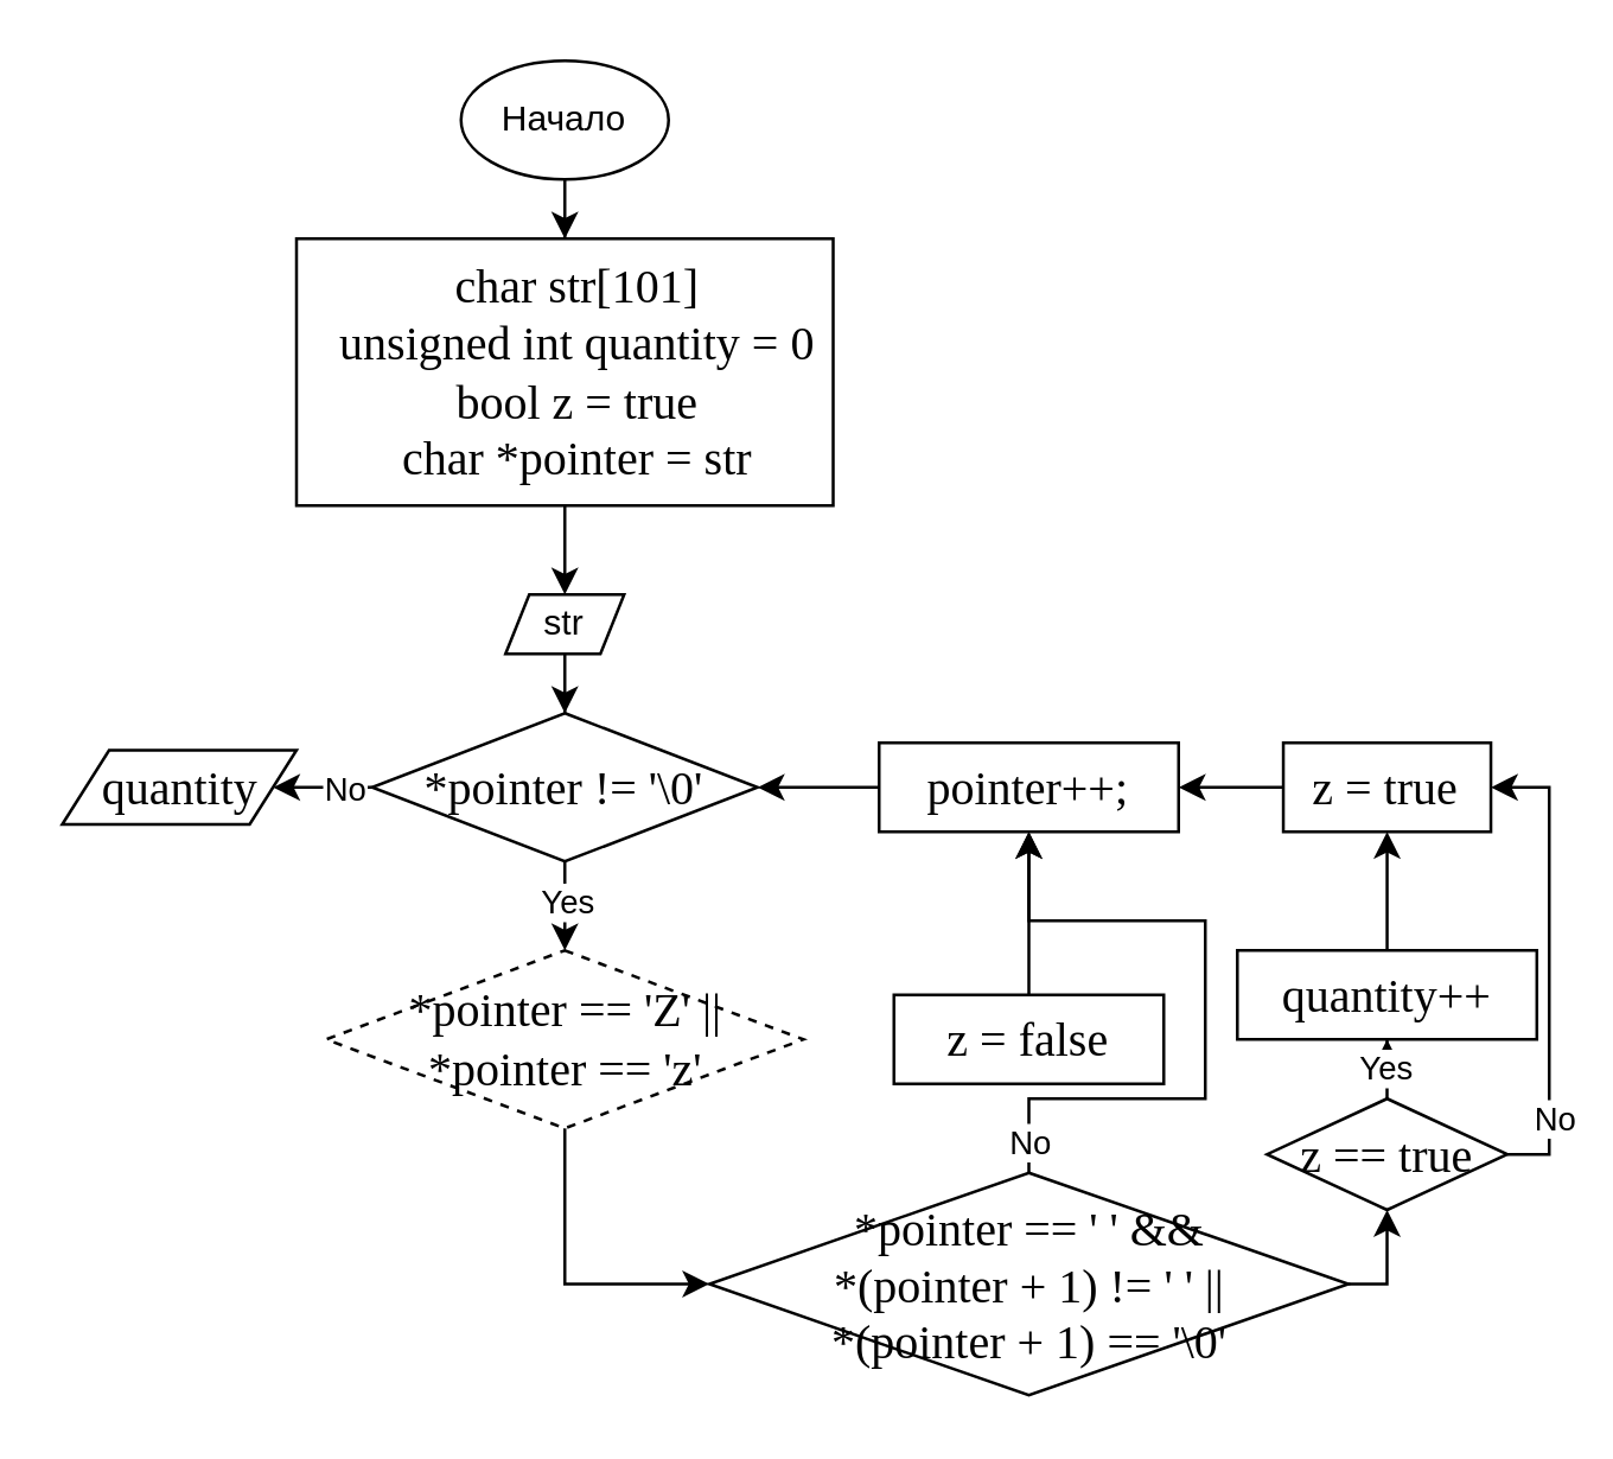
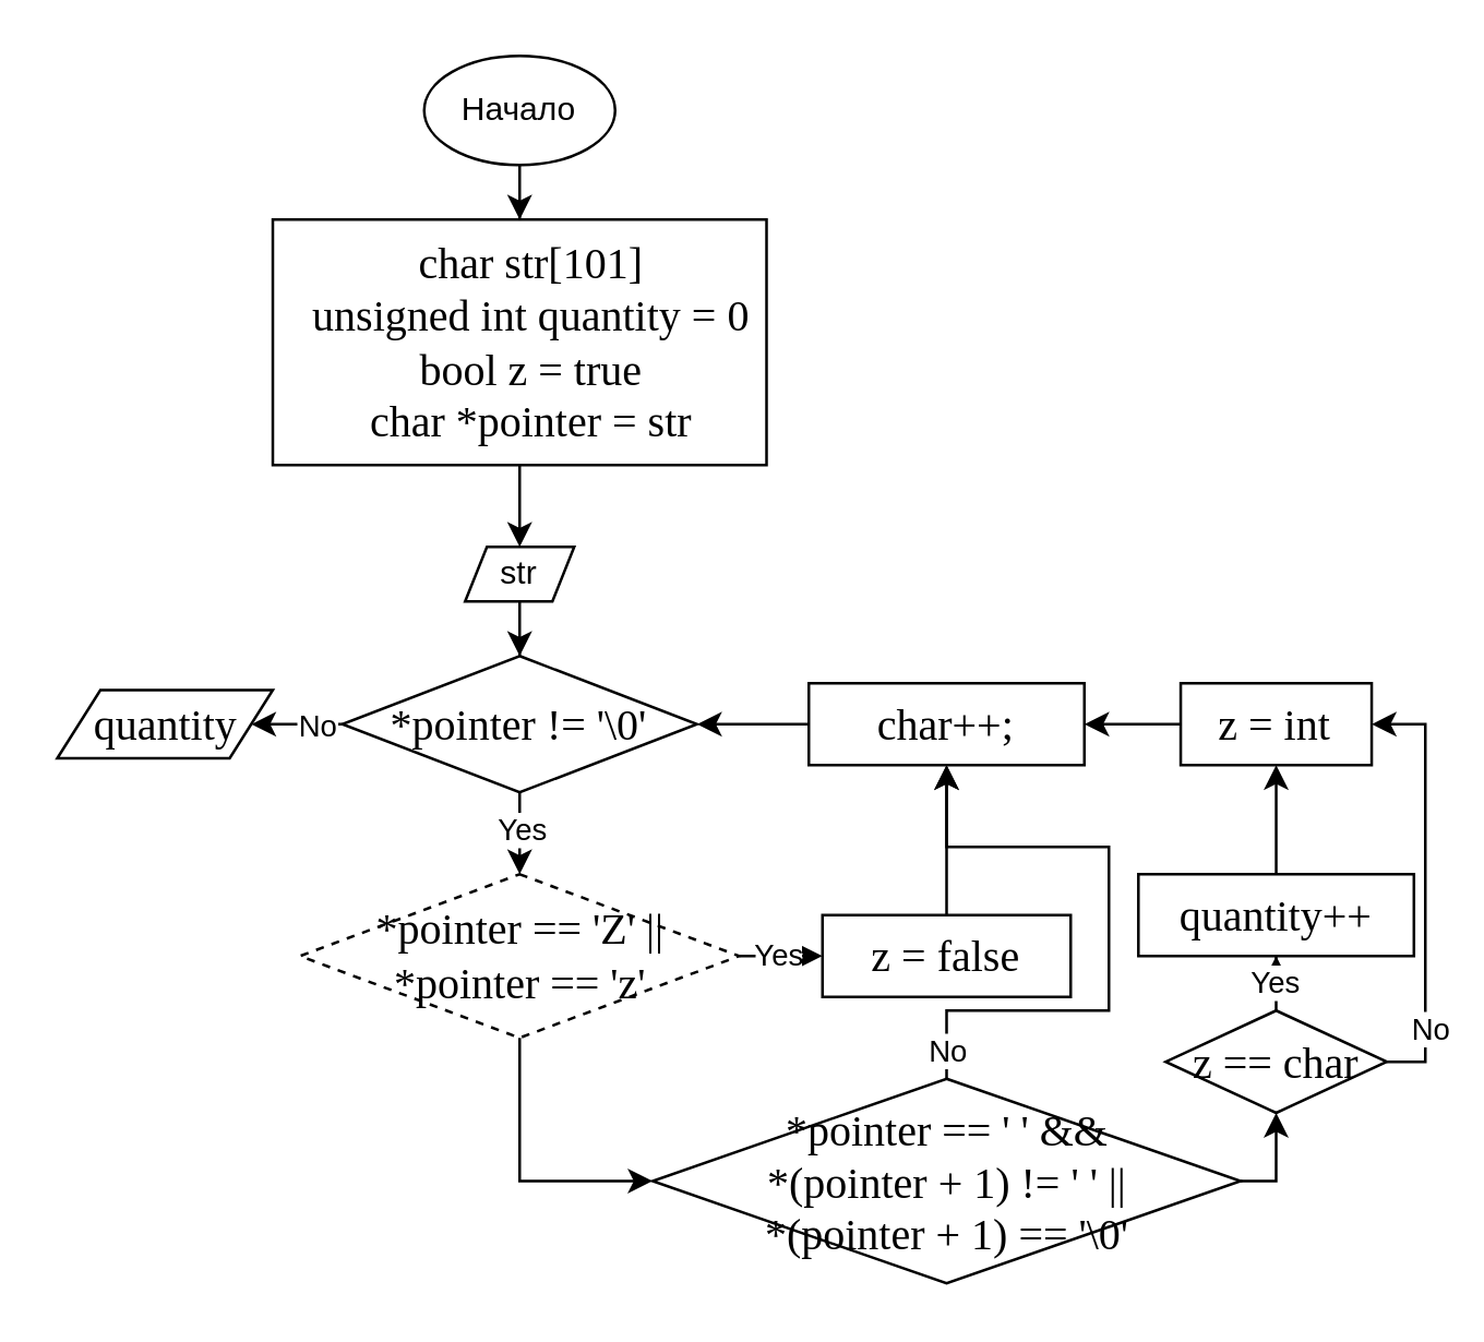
  <mxCell id="0" />
  <mxCell id="1" parent="0" />
  <mxCell id="2" style="edgeStyle=orthogonalEdgeStyle;rounded=0;orthogonalLoop=1;jettySize=auto;html=1;entryX=0.5;entryY=0;entryDx=0;entryDy=0;" edge="1" parent="1" source="3" target="34"><mxGeometry relative="1" as="geometry"><mxPoint x="190" y="210" as="targetPoint" /></mxGeometry></mxCell>
  <mxCell id="3" value="&lt;div&gt;&lt;font face=&quot;times new roman, serif&quot;&gt;&lt;span style=&quot;font-size: 16px&quot;&gt;&amp;nbsp; char str[101]&lt;/span&gt;&lt;/font&gt;&lt;/div&gt;&lt;div&gt;&lt;font face=&quot;times new roman, serif&quot;&gt;&lt;span style=&quot;font-size: 16px&quot;&gt;&amp;nbsp; unsigned int quantity = 0&lt;/span&gt;&lt;/font&gt;&lt;/div&gt;&lt;div&gt;&lt;font face=&quot;times new roman, serif&quot;&gt;&lt;span style=&quot;font-size: 16px&quot;&gt;&amp;nbsp; bool z = true&lt;/span&gt;&lt;/font&gt;&lt;/div&gt;&lt;div&gt;&lt;font face=&quot;times new roman, serif&quot;&gt;&lt;span style=&quot;font-size: 16px&quot;&gt;&amp;nbsp; char *pointer = str&lt;/span&gt;&lt;/font&gt;&lt;/div&gt;" style="rounded=0;whiteSpace=wrap;html=1;" vertex="1" parent="1"><mxGeometry x="99.5" y="80" width="181" height="90" as="geometry" /></mxCell>
  <mxCell id="4" style="edgeStyle=orthogonalEdgeStyle;rounded=0;orthogonalLoop=1;jettySize=auto;html=1;entryX=0.5;entryY=0;entryDx=0;entryDy=0;" edge="1" parent="1" source="8" target="12"><mxGeometry relative="1" as="geometry" /></mxCell>
  <mxCell id="5" value="Yes" style="edgeLabel;html=1;align=center;verticalAlign=middle;resizable=0;points=[];" vertex="1" connectable="0" parent="4"><mxGeometry x="-0.463" relative="1" as="geometry"><mxPoint as="offset" /></mxGeometry></mxCell>
  <mxCell id="6" style="edgeStyle=orthogonalEdgeStyle;rounded=0;orthogonalLoop=1;jettySize=auto;html=1;entryX=1;entryY=0.5;entryDx=0;entryDy=0;" edge="1" parent="1" source="8" target="21"><mxGeometry relative="1" as="geometry"><mxPoint x="85" y="280" as="targetPoint" /></mxGeometry></mxCell>
  <mxCell id="7" value="No" style="edgeLabel;html=1;align=center;verticalAlign=middle;resizable=0;points=[];" vertex="1" connectable="0" parent="6"><mxGeometry x="0.262" relative="1" as="geometry"><mxPoint as="offset" /></mxGeometry></mxCell>
  <mxCell id="8" value="&lt;span lang=&quot;EN-US&quot; style=&quot;font-size: 12pt ; font-family: &amp;#34;times new roman&amp;#34; , serif&quot;&gt;*pointer != '\0'&lt;/span&gt;&lt;span style=&quot;font-size: medium&quot;&gt;&lt;/span&gt;" style="rhombus;whiteSpace=wrap;html=1;" vertex="1" parent="1"><mxGeometry x="125" y="240" width="130" height="50" as="geometry" /></mxCell>
+ <mxCell id="9" style="edgeStyle=orthogonalEdgeStyle;rounded=0;orthogonalLoop=1;jettySize=auto;html=1;" edge="1" parent="1" source="12" target="14"><mxGeometry relative="1" as="geometry" /></mxCell>
+ <mxCell id="10" value="Yes" style="edgeLabel;html=1;align=center;verticalAlign=middle;resizable=0;points=[];" vertex="1" connectable="0" parent="9"><mxGeometry x="0.056" y="-1" relative="1" as="geometry"><mxPoint as="offset" /></mxGeometry></mxCell>
  <mxCell id="11" style="edgeStyle=orthogonalEdgeStyle;rounded=0;orthogonalLoop=1;jettySize=auto;html=1;entryX=0;entryY=0.5;entryDx=0;entryDy=0;" edge="1" parent="1" source="12" target="18"><mxGeometry relative="1" as="geometry" /></mxCell>
  <mxCell id="12" value="&lt;span lang=&quot;EN-US&quot; style=&quot;font-size: 12pt ; font-family: &amp;#34;times new roman&amp;#34; , serif&quot;&gt;*pointer == 'Z' || &lt;br&gt;*pointer == 'z'&lt;/span&gt;&lt;span style=&quot;font-size: medium&quot;&gt;&lt;/span&gt;" style="rhombus;whiteSpace=wrap;html=1;dashed=1;" vertex="1" parent="1"><mxGeometry x="109.5" y="320" width="161" height="60" as="geometry" /></mxCell>
  <mxCell id="13" style="edgeStyle=orthogonalEdgeStyle;rounded=0;orthogonalLoop=1;jettySize=auto;html=1;entryX=0.5;entryY=1;entryDx=0;entryDy=0;" edge="1" parent="1" source="14" target="20"><mxGeometry relative="1" as="geometry" /></mxCell>
  <mxCell id="14" value="&lt;span lang=&quot;EN-US&quot; style=&quot;font-size: 12pt ; font-family: &amp;#34;times new roman&amp;#34; , serif&quot;&gt;z = false&lt;/span&gt;&lt;span style=&quot;font-size: medium&quot;&gt;&lt;/span&gt;" style="rounded=0;whiteSpace=wrap;html=1;fontFamily=Helvetica;fontSize=12;fontColor=#000000;align=center;strokeColor=#000000;fillColor=#ffffff;" vertex="1" parent="1"><mxGeometry x="301" y="335" width="91" height="30" as="geometry" /></mxCell>
  <mxCell id="15" style="edgeStyle=orthogonalEdgeStyle;rounded=0;orthogonalLoop=1;jettySize=auto;html=1;entryX=0.5;entryY=1;entryDx=0;entryDy=0;exitX=0.5;exitY=0;exitDx=0;exitDy=0;" edge="1" parent="1" source="18" target="20"><mxGeometry relative="1" as="geometry"><Array as="points"><mxPoint x="347" y="370" /><mxPoint x="406" y="370" /><mxPoint x="406" y="310" /><mxPoint x="347" y="310" /></Array></mxGeometry></mxCell>
  <mxCell id="16" value="No" style="edgeLabel;html=1;align=center;verticalAlign=middle;resizable=0;points=[];" vertex="1" connectable="0" parent="15"><mxGeometry x="-0.907" relative="1" as="geometry"><mxPoint as="offset" /></mxGeometry></mxCell>
  <mxCell id="17" style="edgeStyle=orthogonalEdgeStyle;rounded=0;orthogonalLoop=1;jettySize=auto;html=1;entryX=0.5;entryY=1;entryDx=0;entryDy=0;" edge="1" parent="1" source="18" target="25"><mxGeometry relative="1" as="geometry"><mxPoint x="486" y="432.5" as="targetPoint" /><Array as="points"><mxPoint x="467" y="433" /><mxPoint x="467" y="408" /></Array></mxGeometry></mxCell>
  <mxCell id="18" value="&lt;span lang=&quot;EN-US&quot; style=&quot;font-size: 12pt ; font-family: &amp;#34;times new roman&amp;#34; , serif&quot;&gt;*pointer == ' ' &amp;amp;&amp;amp; &lt;br&gt;*(pointer + 1) != ' ' || &lt;br&gt;*(pointer + 1) == '\0'&lt;/span&gt;&lt;span style=&quot;font-size: medium&quot;&gt;&lt;/span&gt;" style="rhombus;whiteSpace=wrap;html=1;" vertex="1" parent="1"><mxGeometry x="238.75" y="395" width="215.5" height="75" as="geometry" /></mxCell>
  <mxCell id="19" style="edgeStyle=orthogonalEdgeStyle;rounded=0;orthogonalLoop=1;jettySize=auto;html=1;entryX=1;entryY=0.5;entryDx=0;entryDy=0;" edge="1" parent="1" source="20" target="8"><mxGeometry relative="1" as="geometry" /></mxCell>
- <mxCell id="20" value="&lt;span lang=&quot;FR&quot; style=&quot;font-size: 12pt ; font-family: &amp;#34;times new roman&amp;#34; , serif&quot;&gt;pointer++;&lt;/span&gt;&lt;span style=&quot;font-size: medium&quot;&gt;&lt;/span&gt;" style="rounded=0;whiteSpace=wrap;html=1;fontFamily=Helvetica;fontSize=12;fontColor=#000000;align=center;strokeColor=#000000;fillColor=#ffffff;" vertex="1" parent="1"><mxGeometry x="296" y="250" width="101" height="30" as="geometry" /></mxCell>
+ <mxCell id="20" value="&lt;span lang=&quot;FR&quot; style=&quot;font-size: 12pt ; font-family: &amp;#34;times new roman&amp;#34; , serif&quot;&gt;char++;&lt;/span&gt;&lt;span style=&quot;font-size: medium&quot;&gt;&lt;/span&gt;" style="rounded=0;whiteSpace=wrap;html=1;fontFamily=Helvetica;fontSize=12;fontColor=#000000;align=center;strokeColor=#000000;fillColor=#ffffff;" vertex="1" parent="1"><mxGeometry x="296" y="250" width="101" height="30" as="geometry" /></mxCell>
  <mxCell id="21" value="&lt;span lang=&quot;FR&quot; style=&quot;font-size: 12pt ; font-family: &amp;#34;times new roman&amp;#34; , serif&quot;&gt;quantity&lt;/span&gt;&lt;span style=&quot;font-size: medium&quot;&gt;&lt;/span&gt;" style="shape=parallelogram;perimeter=parallelogramPerimeter;whiteSpace=wrap;html=1;" vertex="1" parent="1"><mxGeometry x="20.5" y="252.5" width="79" height="25" as="geometry" /></mxCell>
  <mxCell id="22" value="Yes" style="edgeStyle=orthogonalEdgeStyle;rounded=0;orthogonalLoop=1;jettySize=auto;html=1;entryX=0.5;entryY=1;entryDx=0;entryDy=0;" edge="1" parent="1" source="25" target="27"><mxGeometry relative="1" as="geometry" /></mxCell>
  <mxCell id="23" style="edgeStyle=orthogonalEdgeStyle;rounded=0;orthogonalLoop=1;jettySize=auto;html=1;entryX=1;entryY=0.5;entryDx=0;entryDy=0;" edge="1" parent="1" source="25" target="29"><mxGeometry relative="1" as="geometry"><Array as="points"><mxPoint x="522" y="389" /><mxPoint x="522" y="265" /></Array></mxGeometry></mxCell>
  <mxCell id="24" value="No" style="edgeLabel;html=1;align=center;verticalAlign=middle;resizable=0;points=[];" vertex="1" connectable="0" parent="23"><mxGeometry x="-0.82" y="13" relative="1" as="geometry"><mxPoint x="14" y="-13" as="offset" /></mxGeometry></mxCell>
- <mxCell id="25" value="&lt;span lang=&quot;EN-US&quot; style=&quot;font-size: 12pt ; font-family: &amp;#34;times new roman&amp;#34; , serif&quot;&gt;z == true&lt;/span&gt;&lt;span style=&quot;font-size: medium&quot;&gt;&lt;/span&gt;" style="rhombus;whiteSpace=wrap;html=1;" vertex="1" parent="1"><mxGeometry x="426.82" y="370" width="81" height="37.5" as="geometry" /></mxCell>
+ <mxCell id="25" value="&lt;span lang=&quot;EN-US&quot; style=&quot;font-size: 12pt ; font-family: &amp;#34;times new roman&amp;#34; , serif&quot;&gt;z == char&lt;/span&gt;&lt;span style=&quot;font-size: medium&quot;&gt;&lt;/span&gt;" style="rhombus;whiteSpace=wrap;html=1;" vertex="1" parent="1"><mxGeometry x="426.82" y="370" width="81" height="37.5" as="geometry" /></mxCell>
  <mxCell id="26" style="edgeStyle=orthogonalEdgeStyle;rounded=0;orthogonalLoop=1;jettySize=auto;html=1;" edge="1" parent="1" source="27" target="29"><mxGeometry relative="1" as="geometry" /></mxCell>
  <mxCell id="27" value="&lt;span lang=&quot;FR&quot; style=&quot;font-size: 12pt ; font-family: &amp;#34;times new roman&amp;#34; , serif&quot;&gt;quantity++&lt;/span&gt;" style="rounded=0;whiteSpace=wrap;html=1;fontFamily=Helvetica;fontSize=12;fontColor=#000000;align=center;strokeColor=#000000;fillColor=#ffffff;" vertex="1" parent="1"><mxGeometry x="416.82" y="320" width="101" height="30" as="geometry" /></mxCell>
  <mxCell id="28" style="edgeStyle=orthogonalEdgeStyle;rounded=0;orthogonalLoop=1;jettySize=auto;html=1;entryX=1;entryY=0.5;entryDx=0;entryDy=0;" edge="1" parent="1" source="29" target="20"><mxGeometry relative="1" as="geometry" /></mxCell>
- <mxCell id="29" value="&lt;span lang=&quot;FR&quot; style=&quot;font-size: 12pt ; font-family: &amp;#34;times new roman&amp;#34; , serif&quot;&gt;z = true&lt;/span&gt;" style="rounded=0;whiteSpace=wrap;html=1;fontFamily=Helvetica;fontSize=12;fontColor=#000000;align=center;strokeColor=#000000;fillColor=#ffffff;" vertex="1" parent="1"><mxGeometry x="432.32" y="250" width="70" height="30" as="geometry" /></mxCell>
+ <mxCell id="29" value="&lt;span lang=&quot;FR&quot; style=&quot;font-size: 12pt ; font-family: &amp;#34;times new roman&amp;#34; , serif&quot;&gt;z = int&lt;/span&gt;" style="rounded=0;whiteSpace=wrap;html=1;fontFamily=Helvetica;fontSize=12;fontColor=#000000;align=center;strokeColor=#000000;fillColor=#ffffff;" vertex="1" parent="1"><mxGeometry x="432.32" y="250" width="70" height="30" as="geometry" /></mxCell>
  <mxCell id="30" style="edgeStyle=orthogonalEdgeStyle;rounded=0;orthogonalLoop=1;jettySize=auto;html=1;exitX=0.5;exitY=1;exitDx=0;exitDy=0;" edge="1" parent="1" source="27" target="27"><mxGeometry relative="1" as="geometry" /></mxCell>
  <mxCell id="31" style="edgeStyle=orthogonalEdgeStyle;rounded=0;orthogonalLoop=1;jettySize=auto;html=1;entryX=0.5;entryY=0;entryDx=0;entryDy=0;" edge="1" parent="1" source="32" target="3"><mxGeometry relative="1" as="geometry" /></mxCell>
  <mxCell id="32" value="Начало" style="ellipse;whiteSpace=wrap;html=1;" vertex="1" parent="1"><mxGeometry x="155" y="20" width="70" height="40" as="geometry" /></mxCell>
  <mxCell id="33" style="edgeStyle=orthogonalEdgeStyle;rounded=0;orthogonalLoop=1;jettySize=auto;html=1;entryX=0.5;entryY=0;entryDx=0;entryDy=0;" edge="1" parent="1" source="34" target="8"><mxGeometry relative="1" as="geometry" /></mxCell>
  <mxCell id="34" value="str" style="shape=parallelogram;perimeter=parallelogramPerimeter;whiteSpace=wrap;html=1;" vertex="1" parent="1"><mxGeometry x="170" y="200" width="40" height="20" as="geometry" /></mxCell>
